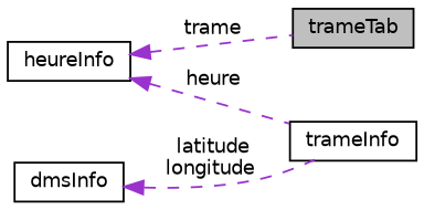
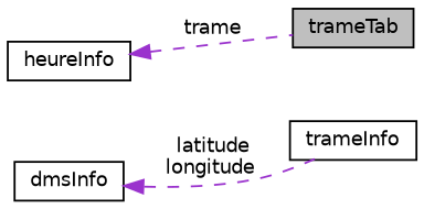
  digraph {
    rankdir=LR
    node [color=black fillcolor=white fontname=Helvetica fontsize=10 shape=record style=filled]
    edge [color=darkorchid3 dir=back fontname=Helvetica fontsize=10 labelfontname=Helvetica labelfontsize=10 style=dashed]
    n1 [fillcolor=grey75 fontcolor=black height=0.2 label=trameTab width=0.4]
    n2 [height=0.2 label=trameInfo width=0.4]
    n3 [height=0.2 label=dmsInfo width=0.4]
    n4 [height=0.2 label=heureInfo width=0.4]
    n3 -> n2 [label=" latitude\nlongitude"]
    n4 -> n1 [label=" trame"]
-   n4 -> n2 [label=" heure"]
  }
